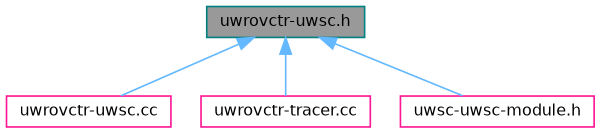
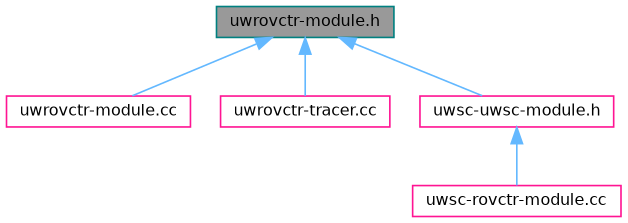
  digraph {
    node [color=deeppink fillcolor=white fontname=Helvetica fontsize=10 shape=box style=filled]
    edge [color=steelblue1 dir=back fontname=Helvetica fontsize=10 labelfontname=Helvetica labelfontsize=10 style=solid]
-   n1 [color=teal fillcolor=grey60 fontcolor=black height=0.2 label="uwrovctr-uwsc.h" width=0.4]
-   n2 [height=0.2 label="uwrovctr-uwsc.cc" width=0.4]
+   n1 [color=teal fillcolor=grey60 fontcolor=black height=0.2 label="uwrovctr-module.h" width=0.4]
+   n2 [height=0.2 label="uwrovctr-module.cc" width=0.4]
    n3 [height=0.2 label="uwrovctr-tracer.cc" width=0.4]
    n4 [height=0.2 label="uwsc-uwsc-module.h" width=0.4]
+   n5 [height=0.2 label="uwsc-rovctr-module.cc" width=0.4]
    n1 -> n2
    n1 -> n3
    n1 -> n4
+   n4 -> n5
  }
